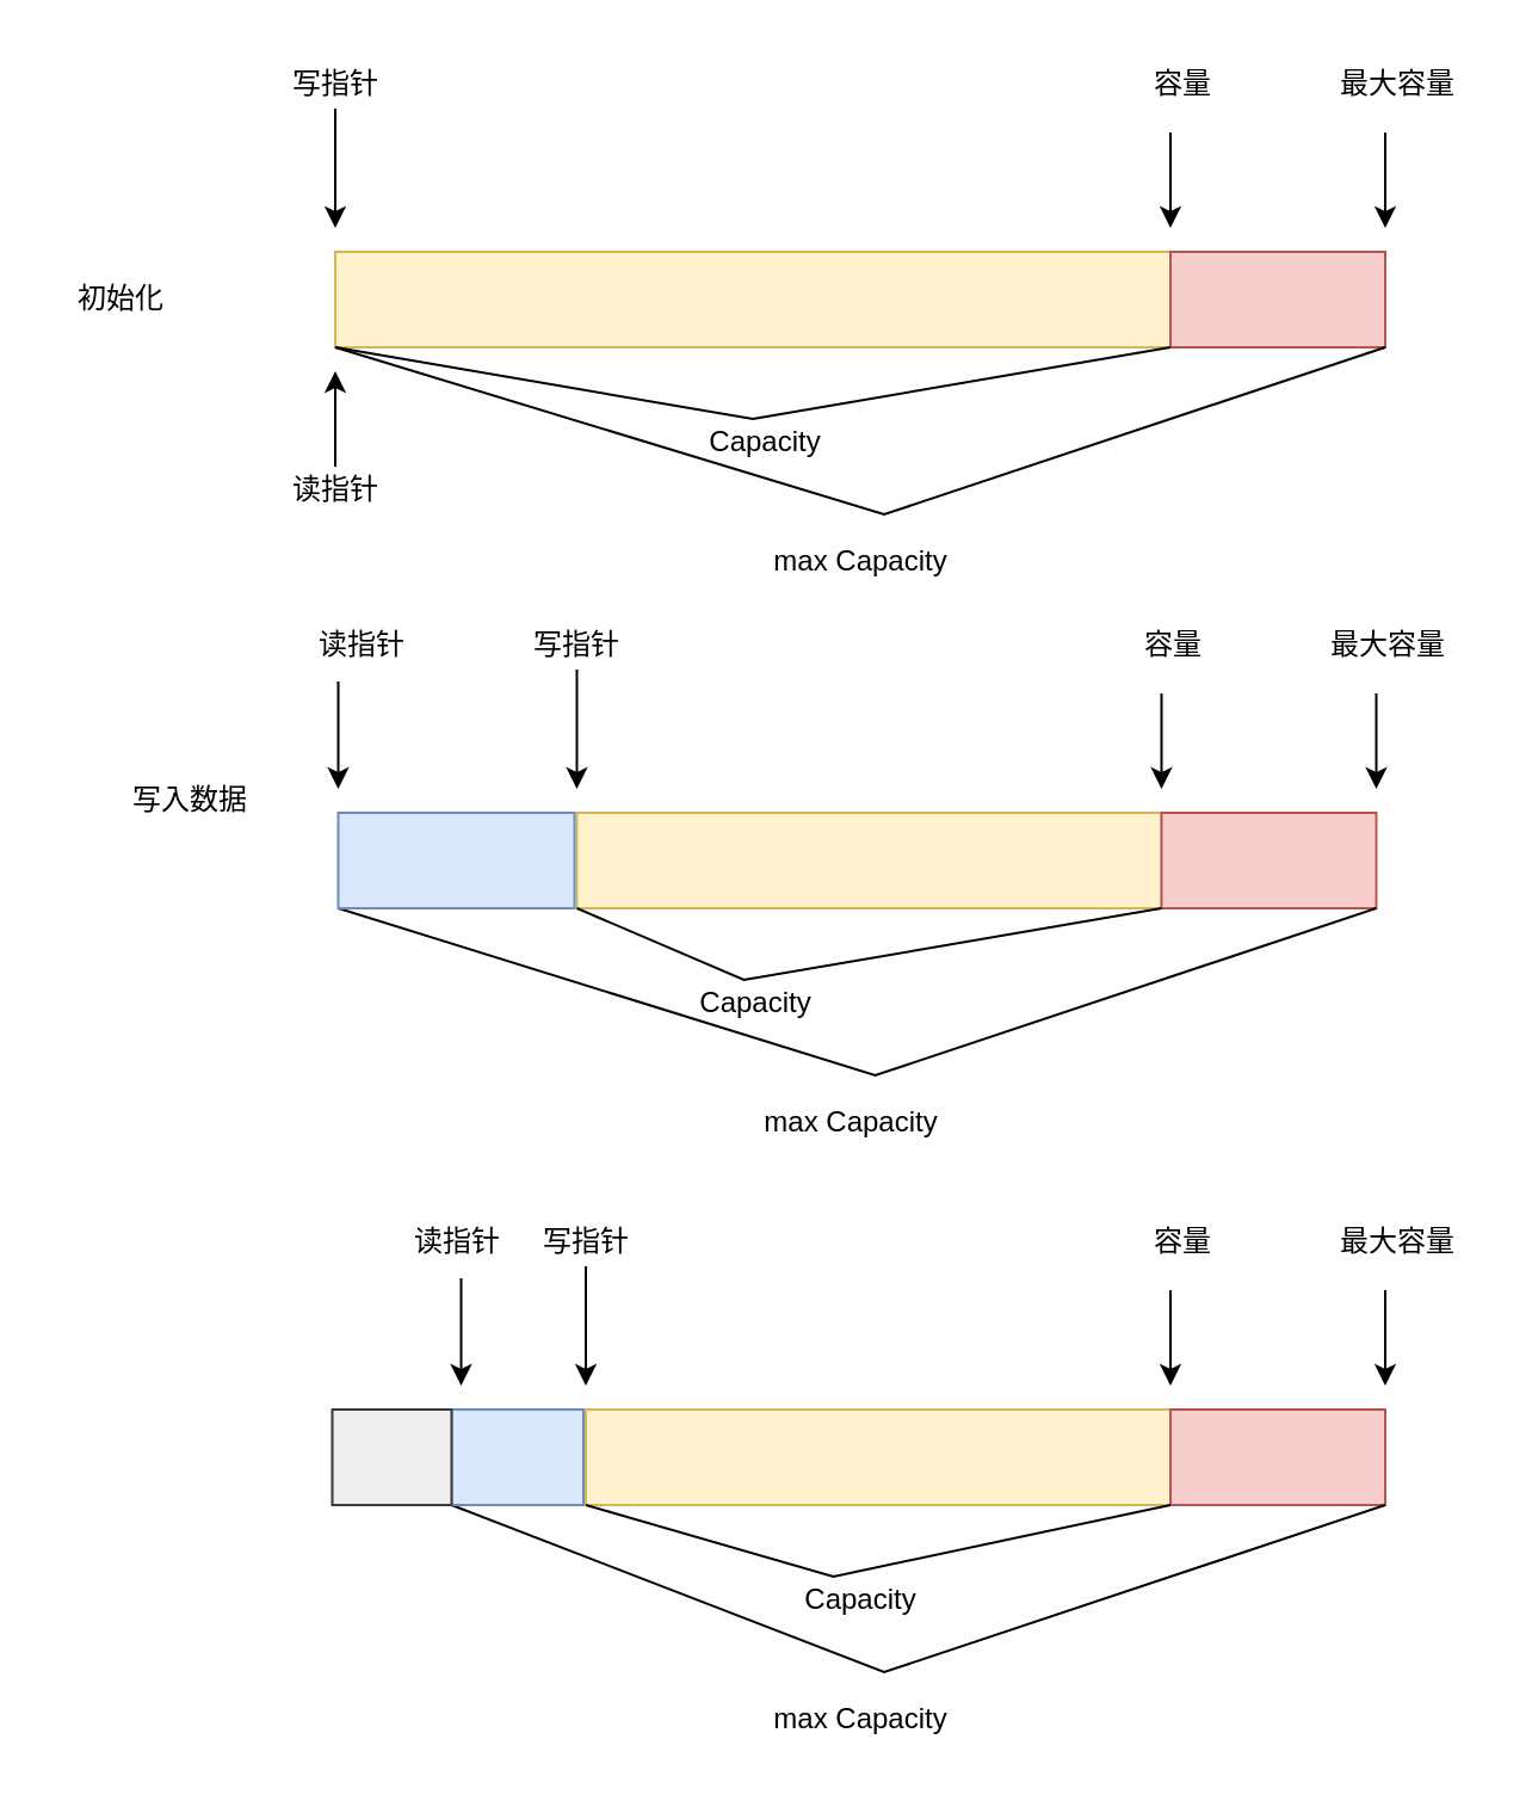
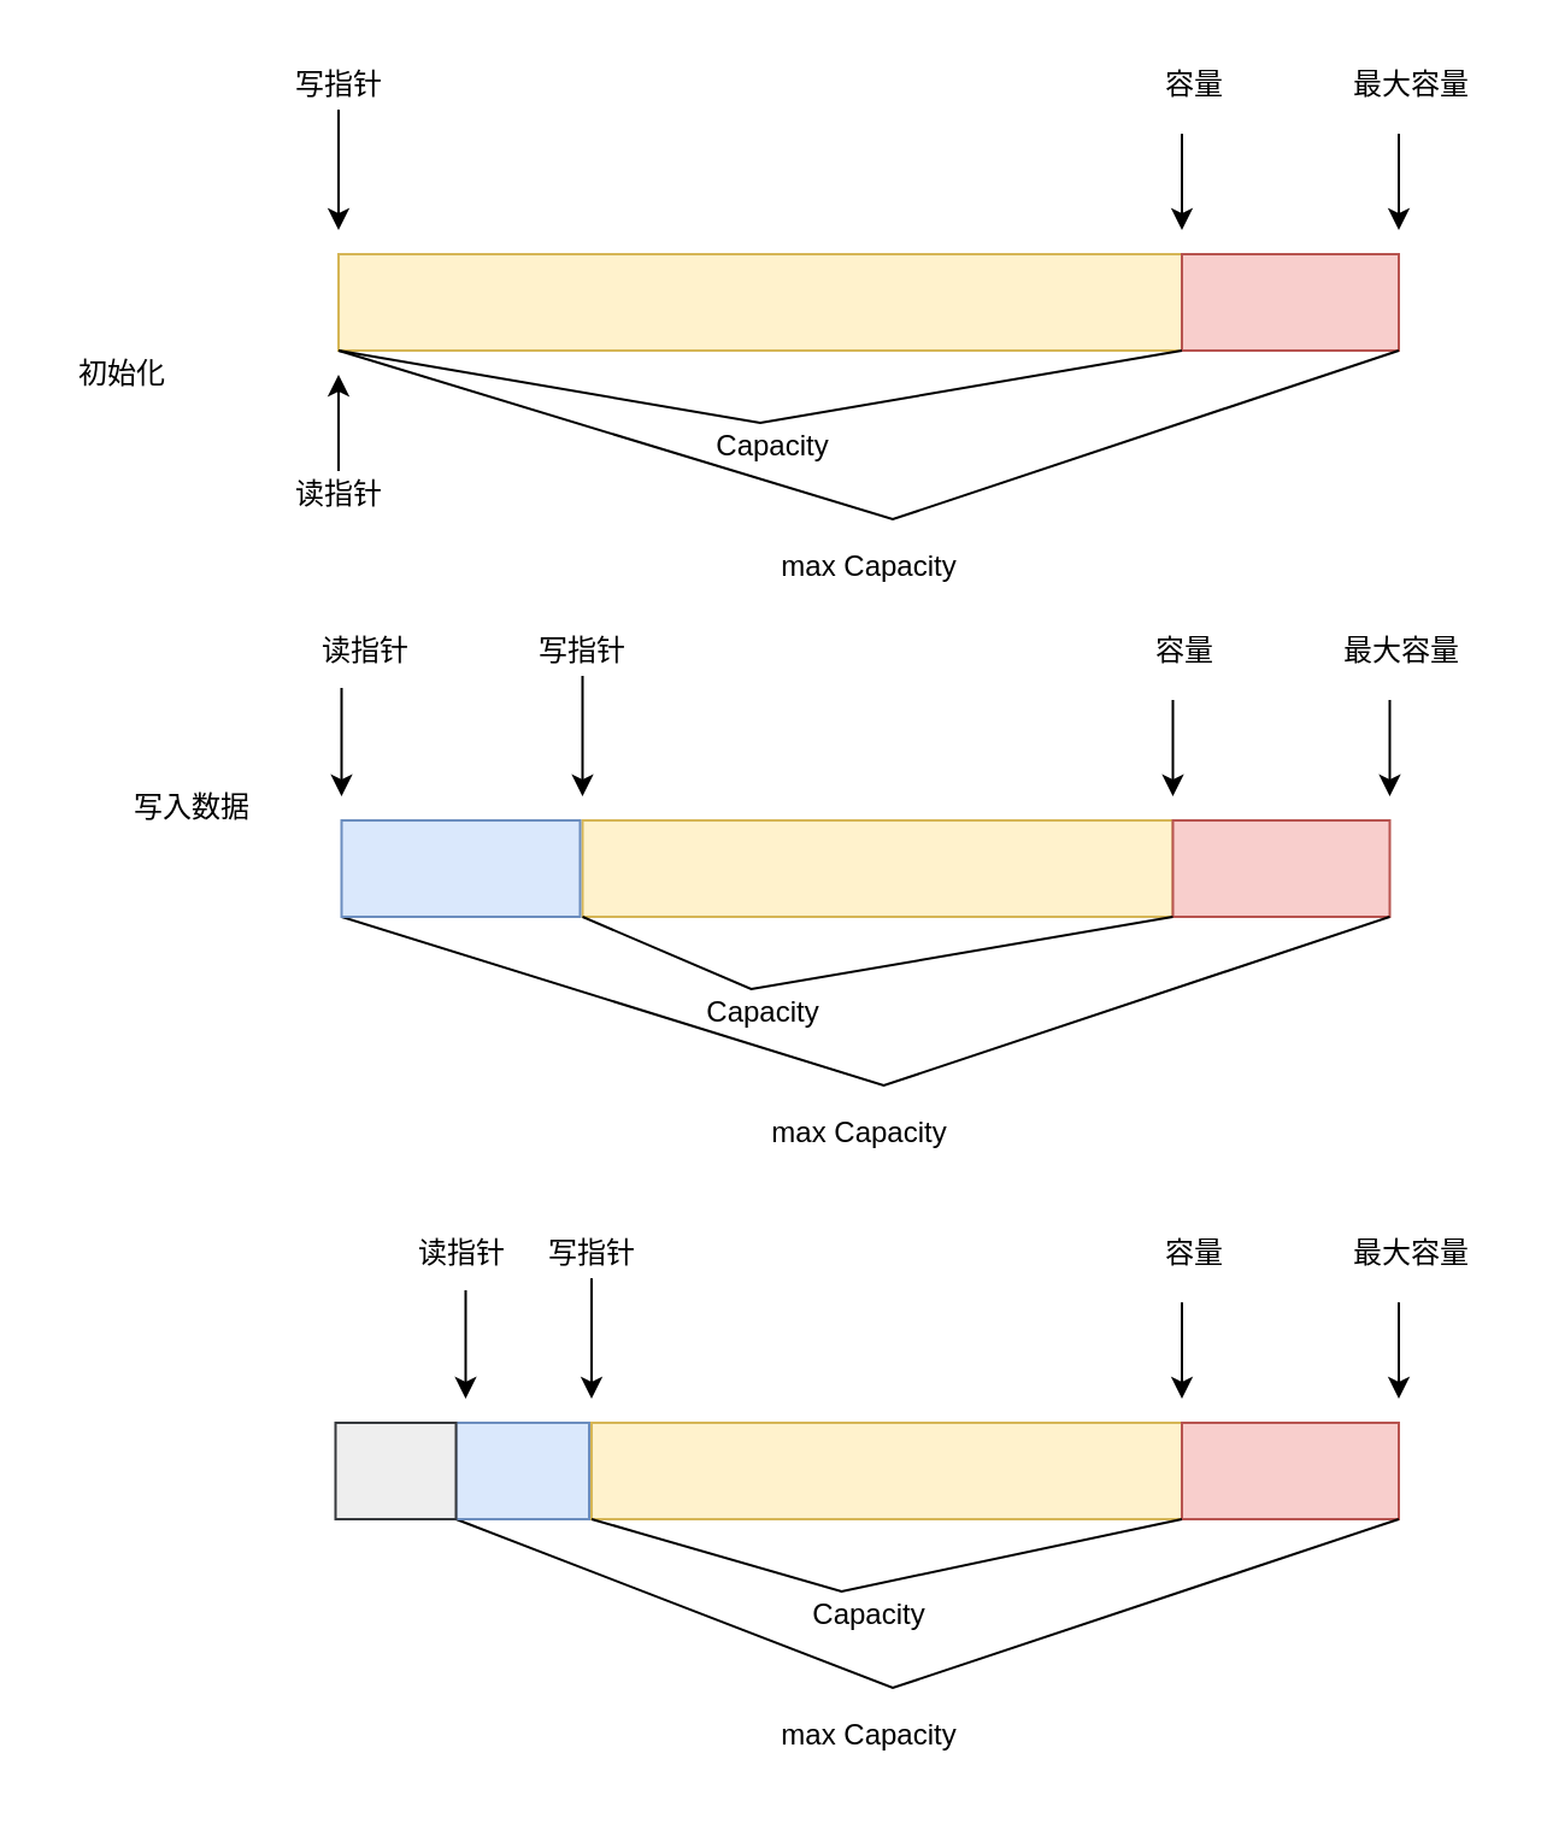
  <mxCell id="0" />
  <mxCell id="1" parent="0" />
  <mxCell id="2" value="" style="rounded=0;whiteSpace=wrap;html=1;fillColor=#fff2cc;strokeColor=#d6b656;" vertex="1" parent="1"><mxGeometry x="140" y="105" width="350" height="40" as="geometry" /></mxCell>
  <mxCell id="3" value="" style="rounded=0;whiteSpace=wrap;html=1;fillColor=#f8cecc;strokeColor=#b85450;" vertex="1" parent="1"><mxGeometry x="490" y="105" width="90" height="40" as="geometry" /></mxCell>
  <mxCell id="4" value="" style="endArrow=classic;html=1;rounded=0;" edge="1" parent="1"><mxGeometry width="50" height="50" relative="1" as="geometry"><mxPoint x="580" y="55" as="sourcePoint" /><mxPoint x="580" y="95" as="targetPoint" /></mxGeometry></mxCell>
  <mxCell id="5" value="最大容量" style="text;html=1;align=center;verticalAlign=middle;resizable=0;points=[];autosize=1;strokeColor=none;fillColor=none;" vertex="1" parent="1"><mxGeometry x="550" y="20" width="70" height="30" as="geometry" /></mxCell>
  <mxCell id="6" value="" style="endArrow=classic;html=1;rounded=0;" edge="1" parent="1"><mxGeometry width="50" height="50" relative="1" as="geometry"><mxPoint x="140" y="195" as="sourcePoint" /><mxPoint x="140" y="155" as="targetPoint" /></mxGeometry></mxCell>
  <mxCell id="7" value="读指针" style="text;html=1;align=center;verticalAlign=middle;resizable=0;points=[];autosize=1;strokeColor=none;fillColor=none;" vertex="1" parent="1"><mxGeometry x="110" y="190" width="60" height="30" as="geometry" /></mxCell>
  <mxCell id="8" value="" style="endArrow=classic;html=1;rounded=0;" edge="1" parent="1"><mxGeometry width="50" height="50" relative="1" as="geometry"><mxPoint x="140" y="45" as="sourcePoint" /><mxPoint x="140" y="95" as="targetPoint" /></mxGeometry></mxCell>
  <mxCell id="9" value="写指针" style="text;html=1;align=center;verticalAlign=middle;resizable=0;points=[];autosize=1;strokeColor=none;fillColor=none;" vertex="1" parent="1"><mxGeometry x="110" y="20" width="60" height="30" as="geometry" /></mxCell>
  <mxCell id="10" value="" style="endArrow=none;html=1;rounded=0;entryX=0;entryY=1;entryDx=0;entryDy=0;exitX=0;exitY=1;exitDx=0;exitDy=0;" edge="1" parent="1" source="2" target="3"><mxGeometry width="50" height="50" relative="1" as="geometry"><mxPoint x="200" y="205" as="sourcePoint" /><mxPoint x="450" y="305" as="targetPoint" /><Array as="points"><mxPoint x="315" y="175" /></Array></mxGeometry></mxCell>
  <mxCell id="11" value="" style="endArrow=classic;html=1;rounded=0;" edge="1" parent="1"><mxGeometry width="50" height="50" relative="1" as="geometry"><mxPoint x="490" y="55" as="sourcePoint" /><mxPoint x="490" y="95" as="targetPoint" /></mxGeometry></mxCell>
  <mxCell id="12" value="容量" style="text;html=1;align=center;verticalAlign=middle;resizable=0;points=[];autosize=1;strokeColor=none;fillColor=none;" vertex="1" parent="1"><mxGeometry x="470" y="20" width="50" height="30" as="geometry" /></mxCell>
  <mxCell id="13" value="Capacity" style="text;html=1;align=center;verticalAlign=middle;resizable=0;points=[];autosize=1;strokeColor=none;fillColor=none;" vertex="1" parent="1"><mxGeometry x="285" y="170" width="70" height="30" as="geometry" /></mxCell>
  <mxCell id="14" value="" style="endArrow=none;html=1;rounded=0;entryX=1;entryY=1;entryDx=0;entryDy=0;" edge="1" parent="1" target="3"><mxGeometry width="50" height="50" relative="1" as="geometry"><mxPoint x="140" y="145" as="sourcePoint" /><mxPoint x="480" y="215" as="targetPoint" /><Array as="points"><mxPoint x="370" y="215" /></Array></mxGeometry></mxCell>
  <mxCell id="15" value="max Capacity" style="text;html=1;align=center;verticalAlign=middle;resizable=0;points=[];autosize=1;strokeColor=none;fillColor=none;" vertex="1" parent="1"><mxGeometry x="310" y="220" width="100" height="30" as="geometry" /></mxCell>
  <mxCell id="16" value="" style="rounded=0;whiteSpace=wrap;html=1;fillColor=#fff2cc;strokeColor=#d6b656;" vertex="1" parent="1"><mxGeometry x="241.25" y="340" width="245" height="40" as="geometry" /></mxCell>
  <mxCell id="17" value="" style="rounded=0;whiteSpace=wrap;html=1;fillColor=#f8cecc;strokeColor=#b85450;" vertex="1" parent="1"><mxGeometry x="486.25" y="340" width="90" height="40" as="geometry" /></mxCell>
  <mxCell id="18" value="" style="endArrow=classic;html=1;rounded=0;" edge="1" parent="1"><mxGeometry width="50" height="50" relative="1" as="geometry"><mxPoint x="576.25" y="290" as="sourcePoint" /><mxPoint x="576.25" y="330" as="targetPoint" /></mxGeometry></mxCell>
  <mxCell id="19" value="最大容量" style="text;html=1;align=center;verticalAlign=middle;resizable=0;points=[];autosize=1;strokeColor=none;fillColor=none;" vertex="1" parent="1"><mxGeometry x="546.25" y="255" width="70" height="30" as="geometry" /></mxCell>
  <mxCell id="20" value="" style="endArrow=classic;html=1;rounded=0;" edge="1" parent="1"><mxGeometry width="50" height="50" relative="1" as="geometry"><mxPoint x="141.25" y="285" as="sourcePoint" /><mxPoint x="141.25" y="330" as="targetPoint" /></mxGeometry></mxCell>
  <mxCell id="21" value="读指针" style="text;html=1;align=center;verticalAlign=middle;resizable=0;points=[];autosize=1;strokeColor=none;fillColor=none;" vertex="1" parent="1"><mxGeometry x="121.25" y="255" width="60" height="30" as="geometry" /></mxCell>
  <mxCell id="22" value="" style="endArrow=classic;html=1;rounded=0;" edge="1" parent="1"><mxGeometry width="50" height="50" relative="1" as="geometry"><mxPoint x="241.25" y="280" as="sourcePoint" /><mxPoint x="241.25" y="330" as="targetPoint" /></mxGeometry></mxCell>
  <mxCell id="23" value="写指针" style="text;html=1;align=center;verticalAlign=middle;resizable=0;points=[];autosize=1;strokeColor=none;fillColor=none;" vertex="1" parent="1"><mxGeometry x="211.25" y="255" width="60" height="30" as="geometry" /></mxCell>
  <mxCell id="24" value="" style="endArrow=none;html=1;rounded=0;entryX=0;entryY=1;entryDx=0;entryDy=0;exitX=0;exitY=1;exitDx=0;exitDy=0;" edge="1" parent="1" source="16" target="17"><mxGeometry width="50" height="50" relative="1" as="geometry"><mxPoint x="196.25" y="440" as="sourcePoint" /><mxPoint x="446.25" y="540" as="targetPoint" /><Array as="points"><mxPoint x="311.25" y="410" /></Array></mxGeometry></mxCell>
  <mxCell id="25" value="" style="endArrow=classic;html=1;rounded=0;" edge="1" parent="1"><mxGeometry width="50" height="50" relative="1" as="geometry"><mxPoint x="486.25" y="290" as="sourcePoint" /><mxPoint x="486.25" y="330" as="targetPoint" /></mxGeometry></mxCell>
  <mxCell id="26" value="容量" style="text;html=1;align=center;verticalAlign=middle;resizable=0;points=[];autosize=1;strokeColor=none;fillColor=none;" vertex="1" parent="1"><mxGeometry x="466.25" y="255" width="50" height="30" as="geometry" /></mxCell>
  <mxCell id="27" value="Capacity" style="text;html=1;align=center;verticalAlign=middle;resizable=0;points=[];autosize=1;strokeColor=none;fillColor=none;" vertex="1" parent="1"><mxGeometry x="281.25" y="405" width="70" height="30" as="geometry" /></mxCell>
  <mxCell id="28" value="" style="endArrow=none;html=1;rounded=0;entryX=1;entryY=1;entryDx=0;entryDy=0;exitX=0;exitY=1;exitDx=0;exitDy=0;" edge="1" parent="1" target="17" source="30"><mxGeometry width="50" height="50" relative="1" as="geometry"><mxPoint x="151.25" y="385" as="sourcePoint" /><mxPoint x="476.25" y="450" as="targetPoint" /><Array as="points"><mxPoint x="366.25" y="450" /></Array></mxGeometry></mxCell>
  <mxCell id="29" value="max Capacity" style="text;html=1;align=center;verticalAlign=middle;resizable=0;points=[];autosize=1;strokeColor=none;fillColor=none;" vertex="1" parent="1"><mxGeometry x="306.25" y="455" width="100" height="30" as="geometry" /></mxCell>
  <mxCell id="30" value="" style="rounded=0;whiteSpace=wrap;html=1;fillColor=#dae8fc;strokeColor=#6c8ebf;" vertex="1" parent="1"><mxGeometry x="141.25" y="340" width="99" height="40" as="geometry" /></mxCell>
- <mxCell id="31" value="初始化" style="text;html=1;align=center;verticalAlign=middle;resizable=0;points=[];autosize=1;strokeColor=none;fillColor=none;" vertex="1" parent="1"><mxGeometry x="20" y="110" width="60" height="30" as="geometry" /></mxCell>
+ <mxCell id="31" value="初始化" style="text;html=1;align=center;verticalAlign=middle;resizable=0;points=[];autosize=1;strokeColor=none;fillColor=none;" vertex="1" parent="1"><mxGeometry x="20" y="140" width="60" height="30" as="geometry" /></mxCell>
  <mxCell id="32" value="写入数据" style="text;html=1;align=center;verticalAlign=middle;resizable=0;points=[];autosize=1;strokeColor=none;fillColor=none;" vertex="1" parent="1"><mxGeometry x="43.75" y="320" width="70" height="30" as="geometry" /></mxCell>
  <mxCell id="33" value="" style="rounded=0;whiteSpace=wrap;html=1;fillColor=#fff2cc;strokeColor=#d6b656;" vertex="1" parent="1"><mxGeometry x="245" y="590" width="245" height="40" as="geometry" /></mxCell>
  <mxCell id="34" value="" style="rounded=0;whiteSpace=wrap;html=1;fillColor=#f8cecc;strokeColor=#b85450;" vertex="1" parent="1"><mxGeometry x="490" y="590" width="90" height="40" as="geometry" /></mxCell>
  <mxCell id="35" value="" style="endArrow=classic;html=1;rounded=0;" edge="1" parent="1"><mxGeometry width="50" height="50" relative="1" as="geometry"><mxPoint x="580" y="540" as="sourcePoint" /><mxPoint x="580" y="580" as="targetPoint" /></mxGeometry></mxCell>
  <mxCell id="36" value="最大容量" style="text;html=1;align=center;verticalAlign=middle;resizable=0;points=[];autosize=1;strokeColor=none;fillColor=none;" vertex="1" parent="1"><mxGeometry x="550" y="505" width="70" height="30" as="geometry" /></mxCell>
  <mxCell id="37" value="" style="endArrow=classic;html=1;rounded=0;" edge="1" parent="1"><mxGeometry width="50" height="50" relative="1" as="geometry"><mxPoint x="192.75" y="535" as="sourcePoint" /><mxPoint x="192.75" y="580" as="targetPoint" /></mxGeometry></mxCell>
  <mxCell id="38" value="读指针" style="text;html=1;align=center;verticalAlign=middle;resizable=0;points=[];autosize=1;strokeColor=none;fillColor=none;" vertex="1" parent="1"><mxGeometry x="160.75" y="505" width="60" height="30" as="geometry" /></mxCell>
  <mxCell id="39" value="" style="endArrow=classic;html=1;rounded=0;" edge="1" parent="1"><mxGeometry width="50" height="50" relative="1" as="geometry"><mxPoint x="245" y="530" as="sourcePoint" /><mxPoint x="245" y="580" as="targetPoint" /></mxGeometry></mxCell>
  <mxCell id="40" value="写指针" style="text;html=1;align=center;verticalAlign=middle;resizable=0;points=[];autosize=1;strokeColor=none;fillColor=none;" vertex="1" parent="1"><mxGeometry x="215" y="505" width="60" height="30" as="geometry" /></mxCell>
  <mxCell id="41" value="" style="endArrow=none;html=1;rounded=0;entryX=0;entryY=1;entryDx=0;entryDy=0;exitX=0;exitY=1;exitDx=0;exitDy=0;" edge="1" parent="1" source="33" target="34"><mxGeometry width="50" height="50" relative="1" as="geometry"><mxPoint x="200" y="690" as="sourcePoint" /><mxPoint x="450" y="790" as="targetPoint" /><Array as="points"><mxPoint x="348.75" y="660" /></Array></mxGeometry></mxCell>
  <mxCell id="42" value="" style="endArrow=classic;html=1;rounded=0;" edge="1" parent="1"><mxGeometry width="50" height="50" relative="1" as="geometry"><mxPoint x="490" y="540" as="sourcePoint" /><mxPoint x="490" y="580" as="targetPoint" /></mxGeometry></mxCell>
  <mxCell id="43" value="容量" style="text;html=1;align=center;verticalAlign=middle;resizable=0;points=[];autosize=1;strokeColor=none;fillColor=none;" vertex="1" parent="1"><mxGeometry x="470" y="505" width="50" height="30" as="geometry" /></mxCell>
  <mxCell id="44" value="Capacity" style="text;html=1;align=center;verticalAlign=middle;resizable=0;points=[];autosize=1;strokeColor=none;fillColor=none;" vertex="1" parent="1"><mxGeometry x="325" y="655" width="70" height="30" as="geometry" /></mxCell>
  <mxCell id="45" value="" style="endArrow=none;html=1;rounded=0;entryX=1;entryY=1;entryDx=0;entryDy=0;exitX=0;exitY=1;exitDx=0;exitDy=0;" edge="1" parent="1" source="47" target="34"><mxGeometry width="50" height="50" relative="1" as="geometry"><mxPoint x="155" y="635" as="sourcePoint" /><mxPoint x="480" y="700" as="targetPoint" /><Array as="points"><mxPoint x="370" y="700" /></Array></mxGeometry></mxCell>
  <mxCell id="46" value="max Capacity" style="text;html=1;align=center;verticalAlign=middle;resizable=0;points=[];autosize=1;strokeColor=none;fillColor=none;" vertex="1" parent="1"><mxGeometry x="310" y="705" width="100" height="30" as="geometry" /></mxCell>
  <mxCell id="47" value="" style="rounded=0;whiteSpace=wrap;html=1;fillColor=#dae8fc;strokeColor=#6c8ebf;" vertex="1" parent="1"><mxGeometry x="188.75" y="590" width="55.25" height="40" as="geometry" /></mxCell>
  <mxCell id="48" value="" style="rounded=0;whiteSpace=wrap;html=1;fillColor=#eeeeee;strokeColor=#36393d;" vertex="1" parent="1"><mxGeometry x="138.75" y="590" width="50" height="40" as="geometry" /></mxCell>
